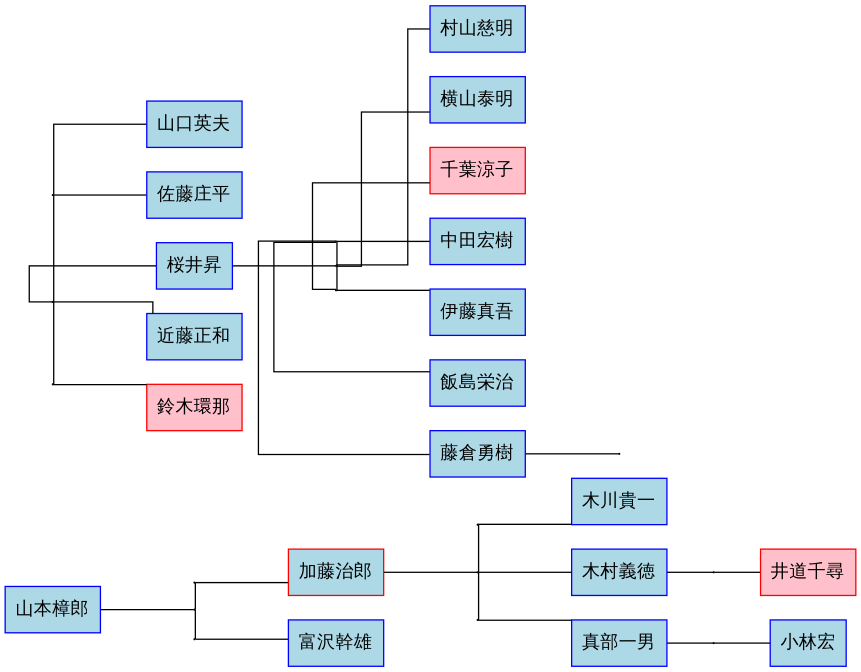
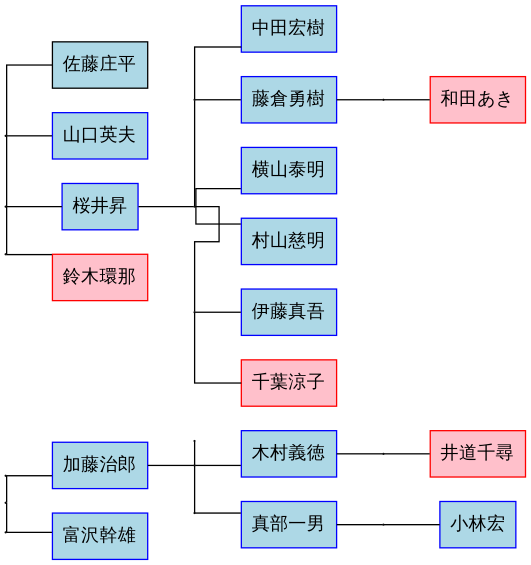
  graph {
    fontname="Liberation Sans"
    rankdir=LR
    splines=ortho
    node [fontname="Liberation Sans" shape=record color=blue fillcolor=lightblue style=filled]
    edge [fontname="Liberation Sans"]
    f0_c0 [height=0.01 shape=point width=0.01 color="" fillcolor="" style=""]
    f0_c1 [height=0.01 shape=point width=0.01 color="" fillcolor="" style=""]
    f0_c2 [height=0.01 shape=point width=0.01 color="" fillcolor="" style=""]
    f1_c0 [height=0.01 shape=point width=0.01 color="" fillcolor="" style=""]
    f1_c1 [height=0.01 shape=point width=0.01 color="" fillcolor="" style=""]
    f1_c2 [height=0.01 shape=point width=0.01 color="" fillcolor="" style=""]
    f3_c0 [height=0.01 shape=point width=0.01 color="" fillcolor="" style=""]
    f3_c1 [height=0.01 shape=point width=0.01 color="" fillcolor="" style=""]
    f3_c2 [height=0.01 shape=point width=0.01 color="" fillcolor="" style=""]
    f6_c0 [height=0.01 shape=point width=0.01 color="" fillcolor="" style=""]
    f6_c1 [height=0.01 shape=point width=0.01 color="" fillcolor="" style=""]
    f6_c2 [height=0.01 shape=point width=0.01 color="" fillcolor="" style=""]
-   n13 [label=" 木川貴一"]
    n14 [label=" 木村義徳"]
    n15 [label=" 真部一男"]
-   n16 [label=" 佐藤庄平"]
+   n16 [color=black label=" 佐藤庄平"]
    n17 [label=" 山口英夫"]
    n18 [label=" 桜井昇"]
-   n19 [label=" 近藤正和"]
    n20 [color=red fillcolor=pink label=" 鈴木環那"]
    n21 [label=" 中田宏樹"]
-   n22 [label=" 飯島栄治"]
    n23 [label=" 藤倉勇樹"]
    n24 [label=" 横山泰明"]
    n25 [label=" 村山慈明"]
    n26 [label=" 伊藤真吾"]
    n27 [color=red fillcolor=pink label=" 千葉涼子"]
-   n28 [color=red label=" 加藤治郎"]
+   n28 [label=" 加藤治郎"]
    n29 [label=" 富沢幹雄"]
    f2_c [height=0.01 shape=point width=0.01 color="" fillcolor="" style=""]
    n31 [color=red fillcolor=pink label=" 井道千尋"]
    f4_c [height=0.01 shape=point width=0.01 color="" fillcolor="" style=""]
    n33 [label=" 小林宏"]
    f5_c [height=0.01 shape=point width=0.01 color="" fillcolor="" style=""]
-   n36 [label=" 山本樟郎"]
+   n35 [color=red fillcolor=pink label=" 和田あき"]
    subgraph sub_1 {
      rank=same
      f0_c0
      f0_c1
      f0_c2
    }
    subgraph sub_2 {
      rank=same
      f1_c0
      f1_c1
      f1_c2
    }
    subgraph sub_3 {
      rank=same
      f3_c0
      f3_c1
      f3_c2
    }
    subgraph sub_4 {
      rank=same
      f6_c0
      f6_c1
      f6_c2
    }
    f0_c0 -- f0_c1
-   f0_c0 -- n13
    f0_c1 -- f0_c2
    f0_c1 -- n14
    f0_c2 -- n15
    f1_c0 -- f1_c1
    f1_c0 -- n16
    f1_c0 -- n17
    f1_c1 -- f1_c2
    f1_c1 -- n18
-   f1_c1 -- n19
    f1_c2 -- n20
    f3_c0 -- f3_c1
    f3_c0 -- n21
-   f3_c0 -- n22
    f3_c0 -- n23
    f3_c1 -- f3_c2
    f3_c1 -- n24
    f3_c1 -- n25
    f3_c2 -- n26
    f3_c2 -- n27
    f6_c0 -- f6_c1
    f6_c0 -- n28
    f6_c1 -- f6_c2
    f6_c2 -- n29
    n14 -- f2_c
    n15 -- f4_c
    n18 -- f3_c1
    n23 -- f5_c
    n28 -- f0_c1
    f2_c -- n31
    f4_c -- n33
-   n36 -- f6_c1
+   f5_c -- n35
  }
